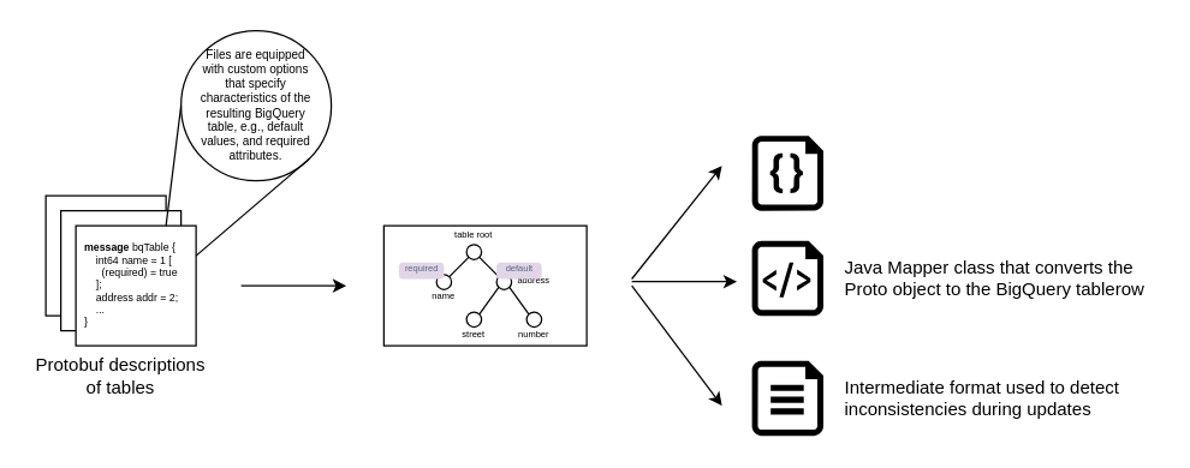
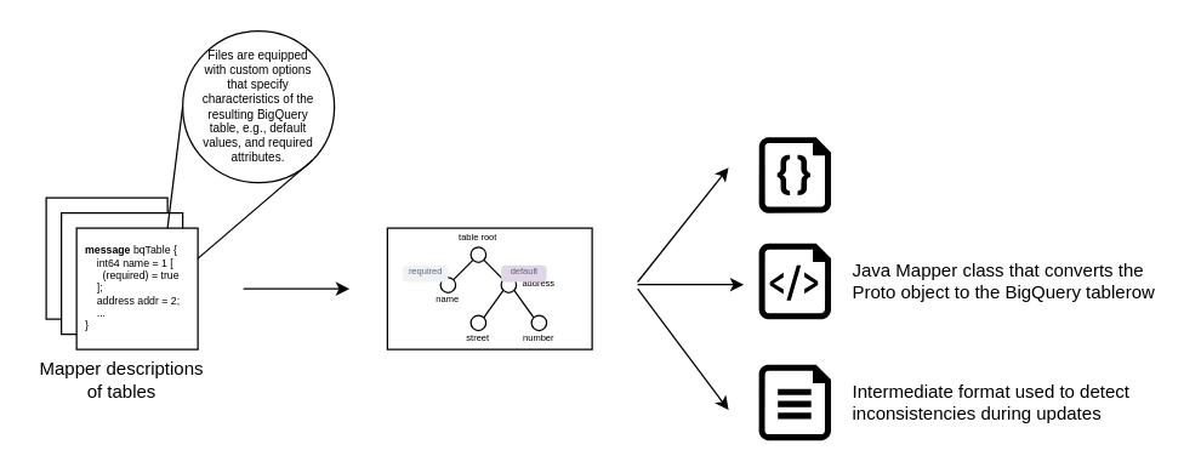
  <mxCell id="0" />
  <mxCell id="1" parent="0" />
  <mxCell id="2" value="" style="whiteSpace=wrap;html=1;aspect=fixed;fillColor=#ffffff;" parent="1" vertex="1"><mxGeometry x="30" y="130" width="80" height="80" as="geometry" /></mxCell>
  <mxCell id="3" value="" style="whiteSpace=wrap;html=1;aspect=fixed;fillColor=#ffffff;" parent="1" vertex="1"><mxGeometry x="40" y="140" width="80" height="80" as="geometry" /></mxCell>
  <mxCell id="4" value="" style="whiteSpace=wrap;html=1;aspect=fixed;fillColor=#ffffff;" parent="1" vertex="1"><mxGeometry x="50" y="150" width="80" height="80" as="geometry" /></mxCell>
  <mxCell id="5" style="edgeStyle=orthogonalEdgeStyle;rounded=0;orthogonalLoop=1;jettySize=auto;html=1;fontSize=8;" parent="1" edge="1"><mxGeometry relative="1" as="geometry"><mxPoint x="160" y="190" as="sourcePoint" /><mxPoint x="230" y="190" as="targetPoint" /></mxGeometry></mxCell>
  <mxCell id="6" value="&lt;b style=&quot;font-size: 7px&quot;&gt;message&lt;/b&gt; bqTable {&lt;br style=&quot;font-size: 7px&quot;&gt;&lt;div style=&quot;font-size: 7px&quot;&gt;&amp;nbsp; &amp;nbsp; int64 name = 1 [&lt;/div&gt;&lt;div style=&quot;font-size: 7px&quot;&gt;&amp;nbsp; &amp;nbsp; &amp;nbsp; (required) = true&lt;/div&gt;&lt;div style=&quot;font-size: 7px&quot;&gt;&amp;nbsp; &amp;nbsp; ];&lt;/div&gt;&lt;div style=&quot;font-size: 7px&quot;&gt;&amp;nbsp; &amp;nbsp; address addr = 2;&lt;/div&gt;&lt;div style=&quot;font-size: 7px&quot;&gt;&amp;nbsp; &amp;nbsp; ...&lt;/div&gt;&lt;div style=&quot;font-size: 7px&quot;&gt;&lt;span style=&quot;font-size: 7px&quot;&gt;}&lt;/span&gt;&lt;/div&gt;" style="text;html=1;strokeColor=none;fillColor=none;align=left;verticalAlign=middle;whiteSpace=wrap;rounded=0;fontSize=7;" parent="1" vertex="1"><mxGeometry x="54" y="150" width="80" height="80" as="geometry" /></mxCell>
- <mxCell id="7" value="Protobuf descriptions&lt;br&gt;of tables" style="text;html=1;strokeColor=none;fillColor=none;align=center;verticalAlign=middle;whiteSpace=wrap;rounded=0;fontSize=12;" parent="1" vertex="1"><mxGeometry x="20" y="240" width="120" height="20" as="geometry" /></mxCell>
+ <mxCell id="7" value="Mapper descriptions&lt;br&gt;of tables" style="text;html=1;strokeColor=none;fillColor=none;align=center;verticalAlign=middle;whiteSpace=wrap;rounded=0;fontSize=12;" parent="1" vertex="1"><mxGeometry x="20" y="240" width="120" height="20" as="geometry" /></mxCell>
  <mxCell id="8" value="" style="ellipse;whiteSpace=wrap;html=1;aspect=fixed;fillColor=#ffffff;fontSize=12;" parent="1" vertex="1"><mxGeometry x="120" y="20" width="100" height="100" as="geometry" /></mxCell>
  <mxCell id="9" value="" style="endArrow=none;html=1;fontSize=12;entryX=0;entryY=0.5;entryDx=0;entryDy=0;" parent="1" target="8" edge="1"><mxGeometry width="50" height="50" relative="1" as="geometry"><mxPoint x="110" y="150" as="sourcePoint" /><mxPoint x="130" y="70" as="targetPoint" /></mxGeometry></mxCell>
  <mxCell id="10" value="" style="endArrow=none;html=1;fontSize=12;entryX=1;entryY=1;entryDx=0;entryDy=0;exitX=1;exitY=0.25;exitDx=0;exitDy=0;" parent="1" source="4" target="8" edge="1"><mxGeometry width="50" height="50" relative="1" as="geometry"><mxPoint x="120" y="160" as="sourcePoint" /><mxPoint x="130" y="80" as="targetPoint" /></mxGeometry></mxCell>
  <mxCell id="11" value="Files are equipped with custom options that specify characteristics of the resulting BigQuery table, e.g., default values, and required attributes." style="text;html=1;strokeColor=none;fillColor=none;align=center;verticalAlign=middle;whiteSpace=wrap;rounded=0;fontSize=8;" parent="1" vertex="1"><mxGeometry x="130" y="20" width="80" height="100" as="geometry" /></mxCell>
  <mxCell id="12" value="" style="rounded=0;whiteSpace=wrap;html=1;fillColor=#ffffff;fontSize=8;" parent="1" vertex="1"><mxGeometry x="255" y="150" width="135" height="80" as="geometry" /></mxCell>
  <mxCell id="13" value="" style="ellipse;whiteSpace=wrap;html=1;aspect=fixed;fillColor=#ffffff;fontSize=8;" parent="1" vertex="1"><mxGeometry x="310" y="162.5" width="10" height="10" as="geometry" /></mxCell>
  <mxCell id="14" value="" style="ellipse;whiteSpace=wrap;html=1;aspect=fixed;fillColor=#ffffff;fontSize=8;" parent="1" vertex="1"><mxGeometry x="290" y="182.5" width="10" height="10" as="geometry" /></mxCell>
  <mxCell id="15" value="" style="ellipse;whiteSpace=wrap;html=1;aspect=fixed;fillColor=#ffffff;fontSize=8;" parent="1" vertex="1"><mxGeometry x="330" y="182.5" width="10" height="10" as="geometry" /></mxCell>
  <mxCell id="16" value="" style="ellipse;whiteSpace=wrap;html=1;aspect=fixed;fillColor=#ffffff;fontSize=8;" parent="1" vertex="1"><mxGeometry x="310" y="207.5" width="10" height="10" as="geometry" /></mxCell>
  <mxCell id="17" value="" style="ellipse;whiteSpace=wrap;html=1;aspect=fixed;fillColor=#ffffff;fontSize=8;" parent="1" vertex="1"><mxGeometry x="350" y="207.5" width="10" height="10" as="geometry" /></mxCell>
  <mxCell id="18" value="" style="endArrow=none;html=1;fontSize=8;entryX=0;entryY=1;entryDx=0;entryDy=0;exitX=1;exitY=0;exitDx=0;exitDy=0;" parent="1" source="14" target="13" edge="1"><mxGeometry width="50" height="50" relative="1" as="geometry"><mxPoint x="310" y="237.5" as="sourcePoint" /><mxPoint x="360" y="187.5" as="targetPoint" /></mxGeometry></mxCell>
  <mxCell id="19" value="" style="endArrow=none;html=1;fontSize=8;entryX=1;entryY=1;entryDx=0;entryDy=0;exitX=0;exitY=0;exitDx=0;exitDy=0;" parent="1" source="15" target="13" edge="1"><mxGeometry width="50" height="50" relative="1" as="geometry"><mxPoint x="308.536" y="193.964" as="sourcePoint" /><mxPoint x="321.464" y="181.036" as="targetPoint" /></mxGeometry></mxCell>
  <mxCell id="20" value="" style="endArrow=none;html=1;fontSize=8;entryX=1;entryY=0;entryDx=0;entryDy=0;exitX=0;exitY=1;exitDx=0;exitDy=0;" parent="1" source="15" target="16" edge="1"><mxGeometry width="50" height="50" relative="1" as="geometry"><mxPoint x="341.464" y="193.964" as="sourcePoint" /><mxPoint x="328.536" y="181.036" as="targetPoint" /></mxGeometry></mxCell>
  <mxCell id="21" value="" style="endArrow=none;html=1;fontSize=8;entryX=0;entryY=0;entryDx=0;entryDy=0;exitX=1;exitY=1;exitDx=0;exitDy=0;" parent="1" source="15" target="17" edge="1"><mxGeometry width="50" height="50" relative="1" as="geometry"><mxPoint x="341.464" y="201.036" as="sourcePoint" /><mxPoint x="328.536" y="218.964" as="targetPoint" /></mxGeometry></mxCell>
  <mxCell id="22" value="name" style="text;html=1;strokeColor=none;fillColor=none;align=center;verticalAlign=middle;whiteSpace=wrap;rounded=0;fontSize=6;" parent="1" vertex="1"><mxGeometry x="275" y="192" width="40" height="10" as="geometry" /></mxCell>
  <mxCell id="23" value="street" style="text;html=1;strokeColor=none;fillColor=none;align=center;verticalAlign=middle;whiteSpace=wrap;rounded=0;fontSize=6;" parent="1" vertex="1"><mxGeometry x="295" y="217.5" width="40" height="10" as="geometry" /></mxCell>
  <mxCell id="24" value="number" style="text;html=1;strokeColor=none;fillColor=none;align=center;verticalAlign=middle;whiteSpace=wrap;rounded=0;fontSize=6;" parent="1" vertex="1"><mxGeometry x="335" y="217.5" width="40" height="10" as="geometry" /></mxCell>
  <mxCell id="25" value="address" style="text;html=1;strokeColor=none;fillColor=none;align=center;verticalAlign=middle;whiteSpace=wrap;rounded=0;fontSize=6;" parent="1" vertex="1"><mxGeometry x="335" y="182" width="40" height="10" as="geometry" /></mxCell>
  <mxCell id="26" value="table root" style="text;html=1;strokeColor=none;fillColor=none;align=center;verticalAlign=middle;whiteSpace=wrap;rounded=0;fontSize=6;" parent="1" vertex="1"><mxGeometry x="295" y="150" width="40" height="12.5" as="geometry" /></mxCell>
- <mxCell id="27" value="&lt;font style=&quot;font-size: 6px&quot;&gt;required&lt;/font&gt;" style="rounded=1;align=center;fillColor=#e1d5e7;strokeColor=none;html=1;fontColor=#596780;fontSize=12;arcSize=26;verticalAlign=bottom;" parent="1" vertex="1"><mxGeometry x="265" y="174.5" width="30" height="11" as="geometry" /></mxCell>
+ <mxCell id="27" value="&lt;font style=&quot;font-size: 6px&quot;&gt;required&lt;/font&gt;" style="rounded=1;align=center;fillColor=#F1F2F4;strokeColor=none;html=1;fontColor=#596780;fontSize=12;arcSize=26;verticalAlign=bottom;" parent="1" vertex="1"><mxGeometry x="265" y="174.5" width="30" height="11" as="geometry" /></mxCell>
  <mxCell id="28" value="&lt;font style=&quot;font-size: 6px&quot;&gt;default&lt;/font&gt;" style="rounded=1;align=center;fillColor=#e1d5e7;strokeColor=none;html=1;fontColor=#596780;fontSize=12;arcSize=26;verticalAlign=bottom;" parent="1" vertex="1"><mxGeometry x="330" y="174.5" width="30" height="11" as="geometry" /></mxCell>
  <mxCell id="29" value="" style="verticalLabelPosition=bottom;html=1;verticalAlign=top;align=center;strokeColor=none;fillColor=#000000;shape=mxgraph.azure.code_file;pointerEvents=1;fontSize=6;" parent="1" vertex="1"><mxGeometry x="500" y="90" width="47.5" height="50" as="geometry" /></mxCell>
  <mxCell id="30" value="" style="verticalLabelPosition=bottom;html=1;verticalAlign=top;align=center;strokeColor=none;fillColor=#000000;shape=mxgraph.azure.cloud_services_configuration_file;pointerEvents=1;fontSize=6;" parent="1" vertex="1"><mxGeometry x="500" y="240" width="47.5" height="50" as="geometry" /></mxCell>
  <mxCell id="31" style="edgeStyle=orthogonalEdgeStyle;rounded=0;orthogonalLoop=1;jettySize=auto;html=1;fontSize=8;" parent="1" edge="1"><mxGeometry relative="1" as="geometry"><mxPoint x="420" y="187.26" as="sourcePoint" /><mxPoint x="490" y="187.26" as="targetPoint" /></mxGeometry></mxCell>
  <mxCell id="32" value="" style="endArrow=classic;html=1;fontSize=6;" parent="1" edge="1"><mxGeometry width="50" height="50" relative="1" as="geometry"><mxPoint x="420" y="185.5" as="sourcePoint" /><mxPoint x="480" y="110" as="targetPoint" /></mxGeometry></mxCell>
  <mxCell id="33" value="Java Mapper class that converts the Proto object to the BigQuery tablerow" style="text;html=1;strokeColor=none;fillColor=none;align=left;verticalAlign=middle;whiteSpace=wrap;rounded=0;fontSize=12;" parent="1" vertex="1"><mxGeometry x="560" y="175" width="210" height="20" as="geometry" /></mxCell>
  <mxCell id="34" value="" style="endArrow=classic;html=1;fontSize=6;" parent="1" edge="1"><mxGeometry width="50" height="50" relative="1" as="geometry"><mxPoint x="420" y="190" as="sourcePoint" /><mxPoint x="480" y="270" as="targetPoint" /></mxGeometry></mxCell>
  <mxCell id="35" value="Intermediate format used to detect&lt;br&gt;inconsistencies during updates" style="text;html=1;strokeColor=none;fillColor=none;align=left;verticalAlign=middle;whiteSpace=wrap;rounded=0;fontSize=12;" parent="1" vertex="1"><mxGeometry x="560" y="255" width="200" height="20" as="geometry" /></mxCell>
  <mxCell id="36" value="" style="verticalLabelPosition=bottom;html=1;verticalAlign=top;align=center;strokeColor=none;fillColor=#000000;shape=mxgraph.azure.script_file;pointerEvents=1;fontSize=6;" parent="1" vertex="1"><mxGeometry x="500" y="160" width="47.5" height="50" as="geometry" /></mxCell>
